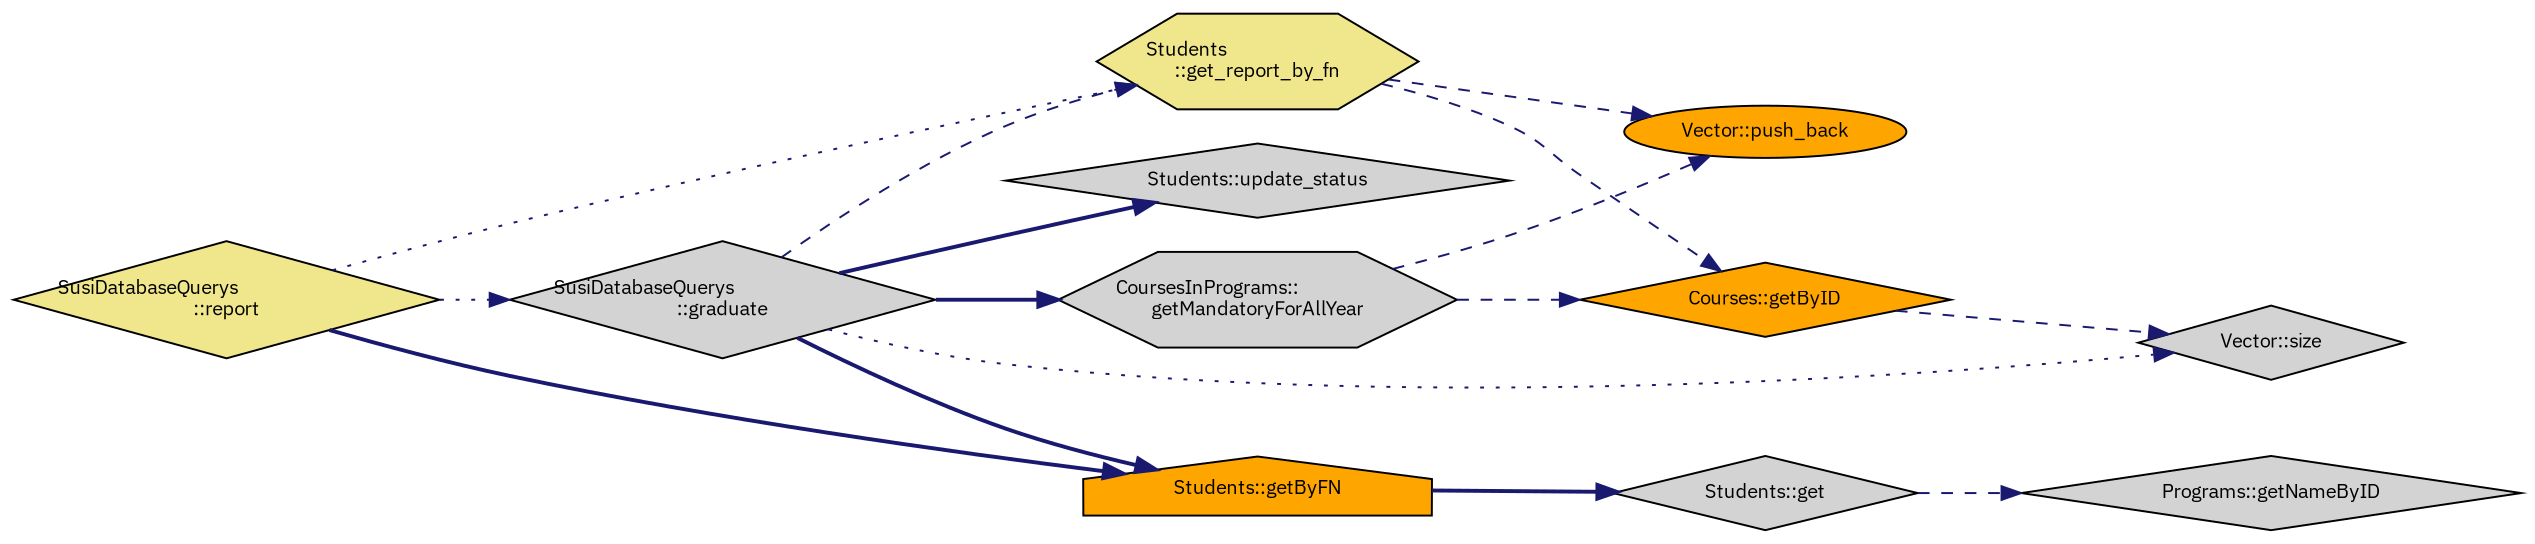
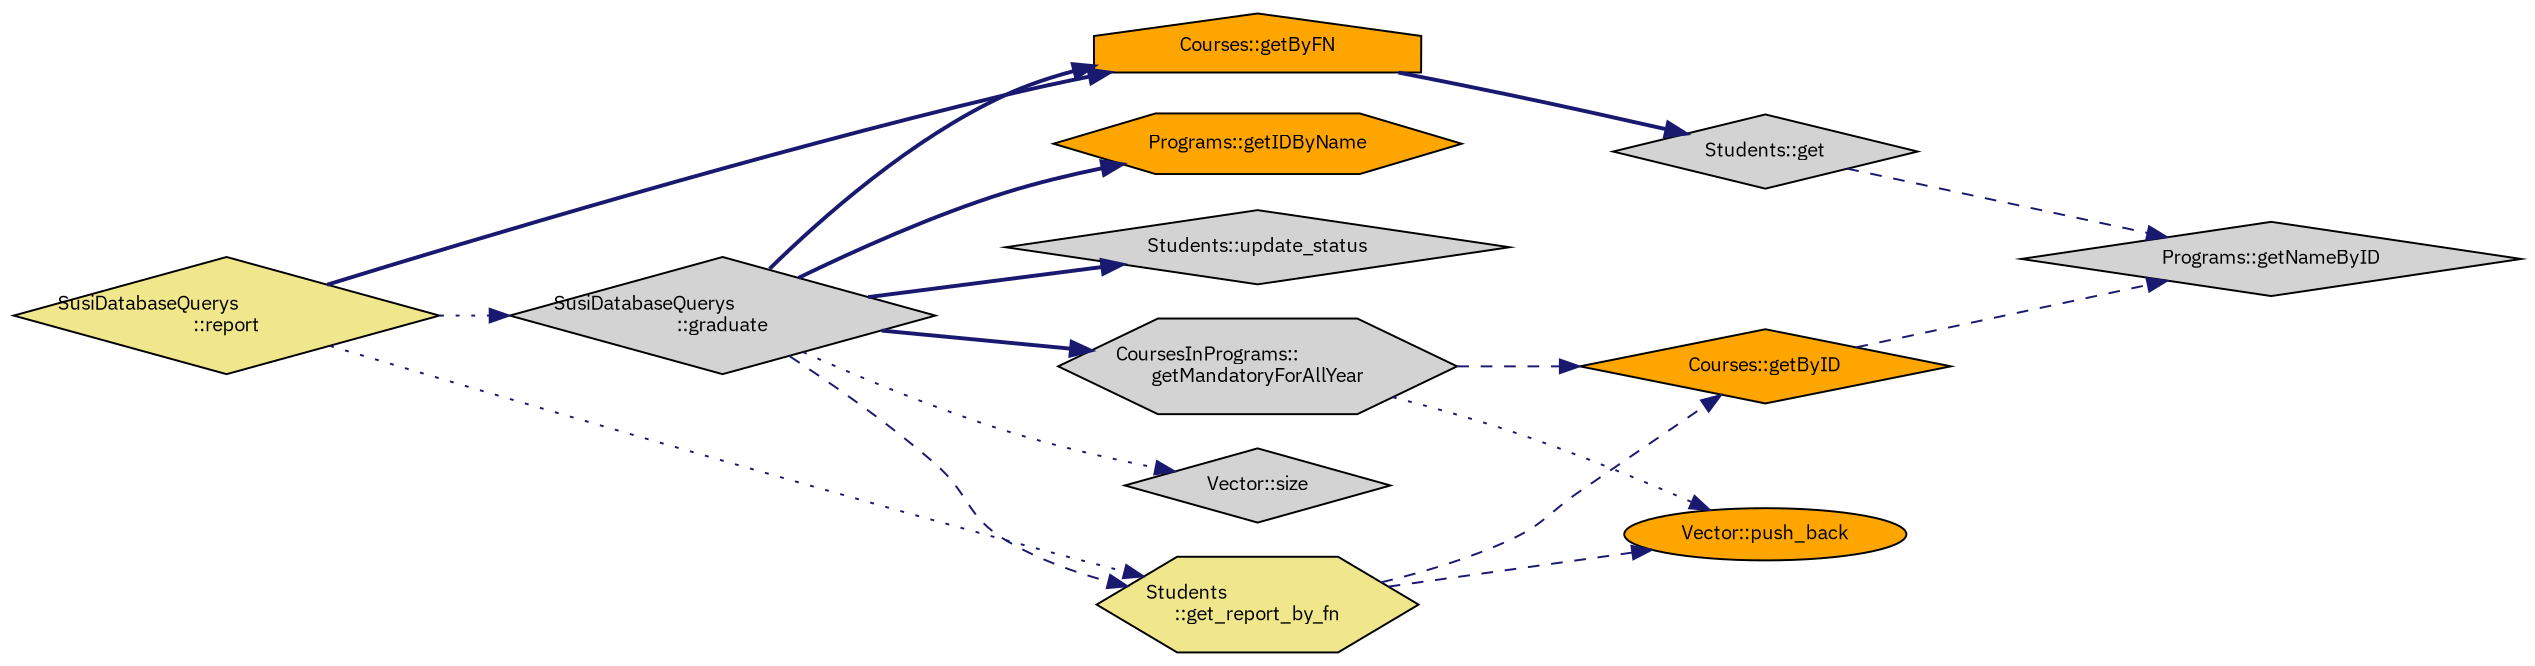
  digraph {
    fontname="IBM Plex Sans"
    rankdir=LR
    node [color=black fillcolor=lightgrey fontname="IBM Plex Sans" fontsize=10 shape=diamond style=filled]
    edge [color=midnightblue fontname="IBM Plex Sans" fontsize=10 labelfontname=Helvetica labelfontsize=10 style=dashed]
    n1 [fontcolor=black height=0.2 label="SusiDatabaseQuerys\l::graduate" width=0.4]
    n2 [fillcolor=khaki height=0.2 label="Students\l::get_report_by_fn" shape=hexagon width=0.4]
    n3 [height=0.2 label="Vector::size" width=0.4]
-   n4 [fillcolor=orange height=0.2 label="Students::getByFN" shape=house width=0.4]
+   n4 [fillcolor=orange height=0.2 label="Courses::getByFN" shape=house width=0.4]
+   n5 [fillcolor=orange height=0.2 label="Programs::getIDByName" shape=hexagon width=0.4]
    n6 [height=0.2 label="CoursesInPrograms::\lgetMandatoryForAllYear" shape=hexagon width=0.4]
    n7 [height=0.2 label="Students::update_status" width=0.4]
    n8 [fillcolor=orange height=0.2 label="Courses::getByID" width=0.4]
    n9 [fillcolor=orange height=0.2 label="Vector::push_back" shape=ellipse width=0.4]
    n10 [height=0.2 label="Students::get" width=0.4]
    n11 [fillcolor=khaki height=0.2 label="SusiDatabaseQuerys\l::report" width=0.4]
    n12 [height=0.2 label="Programs::getNameByID" width=0.4]
    n1 -> n2
    n1 -> n3 [style=dotted]
    n1 -> n4 [style=bold]
+   n1 -> n5 [style=bold]
    n1 -> n6 [style=bold]
    n1 -> n7 [style=bold]
    n2 -> n8
    n2 -> n9
    n4 -> n10 [style=bold]
    n6 -> n8
-   n6 -> n9
-   n8 -> n3
+   n6 -> n9 [style=dotted]
+   n8 -> n12
    n10 -> n12
    n11 -> n1 [style=dotted]
    n11 -> n2 [style=dotted]
    n11 -> n4 [style=bold]
  }
